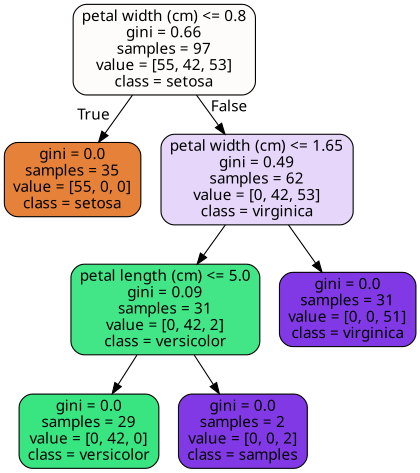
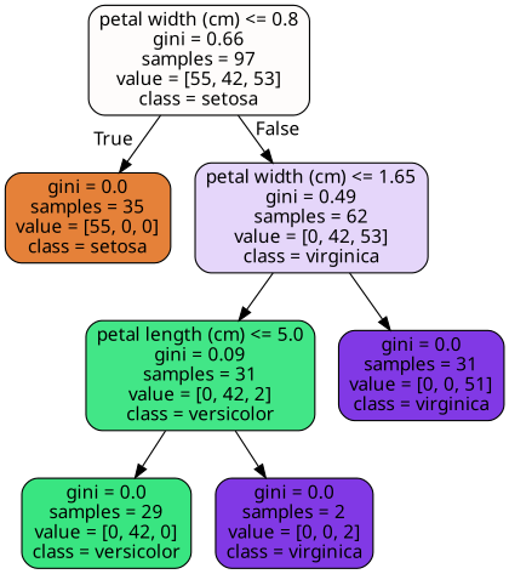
  digraph {
    fontname="Noto Sans"
    node [color=black fillcolor="#8139e5" fontname="Noto Sans" shape=box style="filled, rounded"]
    edge [fontname="Noto Sans"]
    n1 [fillcolor="#fefcfb" label="petal width (cm) <= 0.8\ngini = 0.66\nsamples = 97\nvalue = [55, 42, 53]\nclass = setosa"]
    n2 [fillcolor="#e58139" label="gini = 0.0\nsamples = 35\nvalue = [55, 0, 0]\nclass = setosa"]
    n3 [fillcolor="#e5d6fa" label="petal width (cm) <= 1.65\ngini = 0.49\nsamples = 62\nvalue = [0, 42, 53]\nclass = virginica"]
    n4 [fillcolor="#42e687" label="petal length (cm) <= 5.0\ngini = 0.09\nsamples = 31\nvalue = [0, 42, 2]\nclass = versicolor"]
    n5 [label="gini = 0.0\nsamples = 31\nvalue = [0, 0, 51]\nclass = virginica"]
    n6 [fillcolor="#39e581" label="gini = 0.0\nsamples = 29\nvalue = [0, 42, 0]\nclass = versicolor"]
-   n7 [label="gini = 0.0\nsamples = 2\nvalue = [0, 0, 2]\nclass = samples"]
+   n7 [label="gini = 0.0\nsamples = 2\nvalue = [0, 0, 2]\nclass = virginica"]
    n1 -> n2 [headlabel=True labelangle=45 labeldistance=2.5]
    n1 -> n3 [headlabel=False labelangle=-45 labeldistance=2.5]
    n3 -> n4
    n3 -> n5
    n4 -> n6
    n4 -> n7
  }
